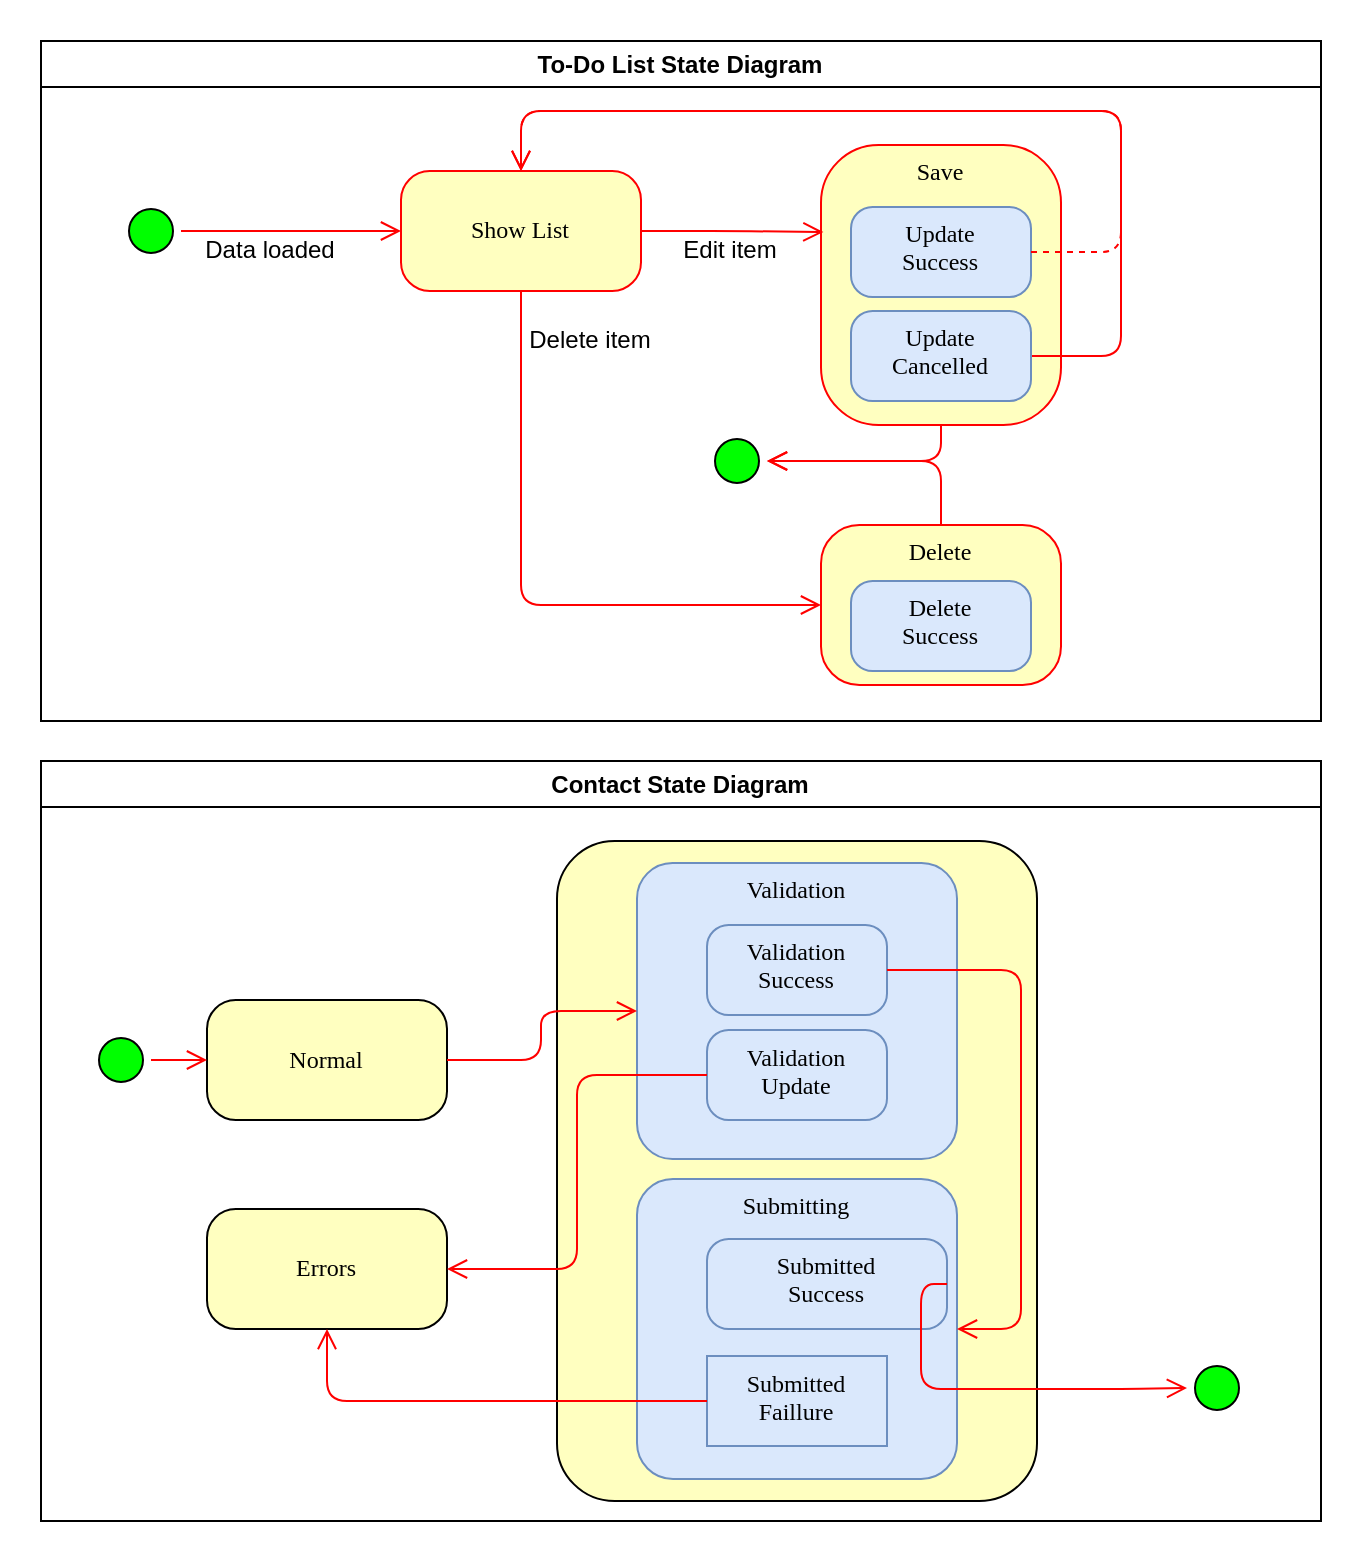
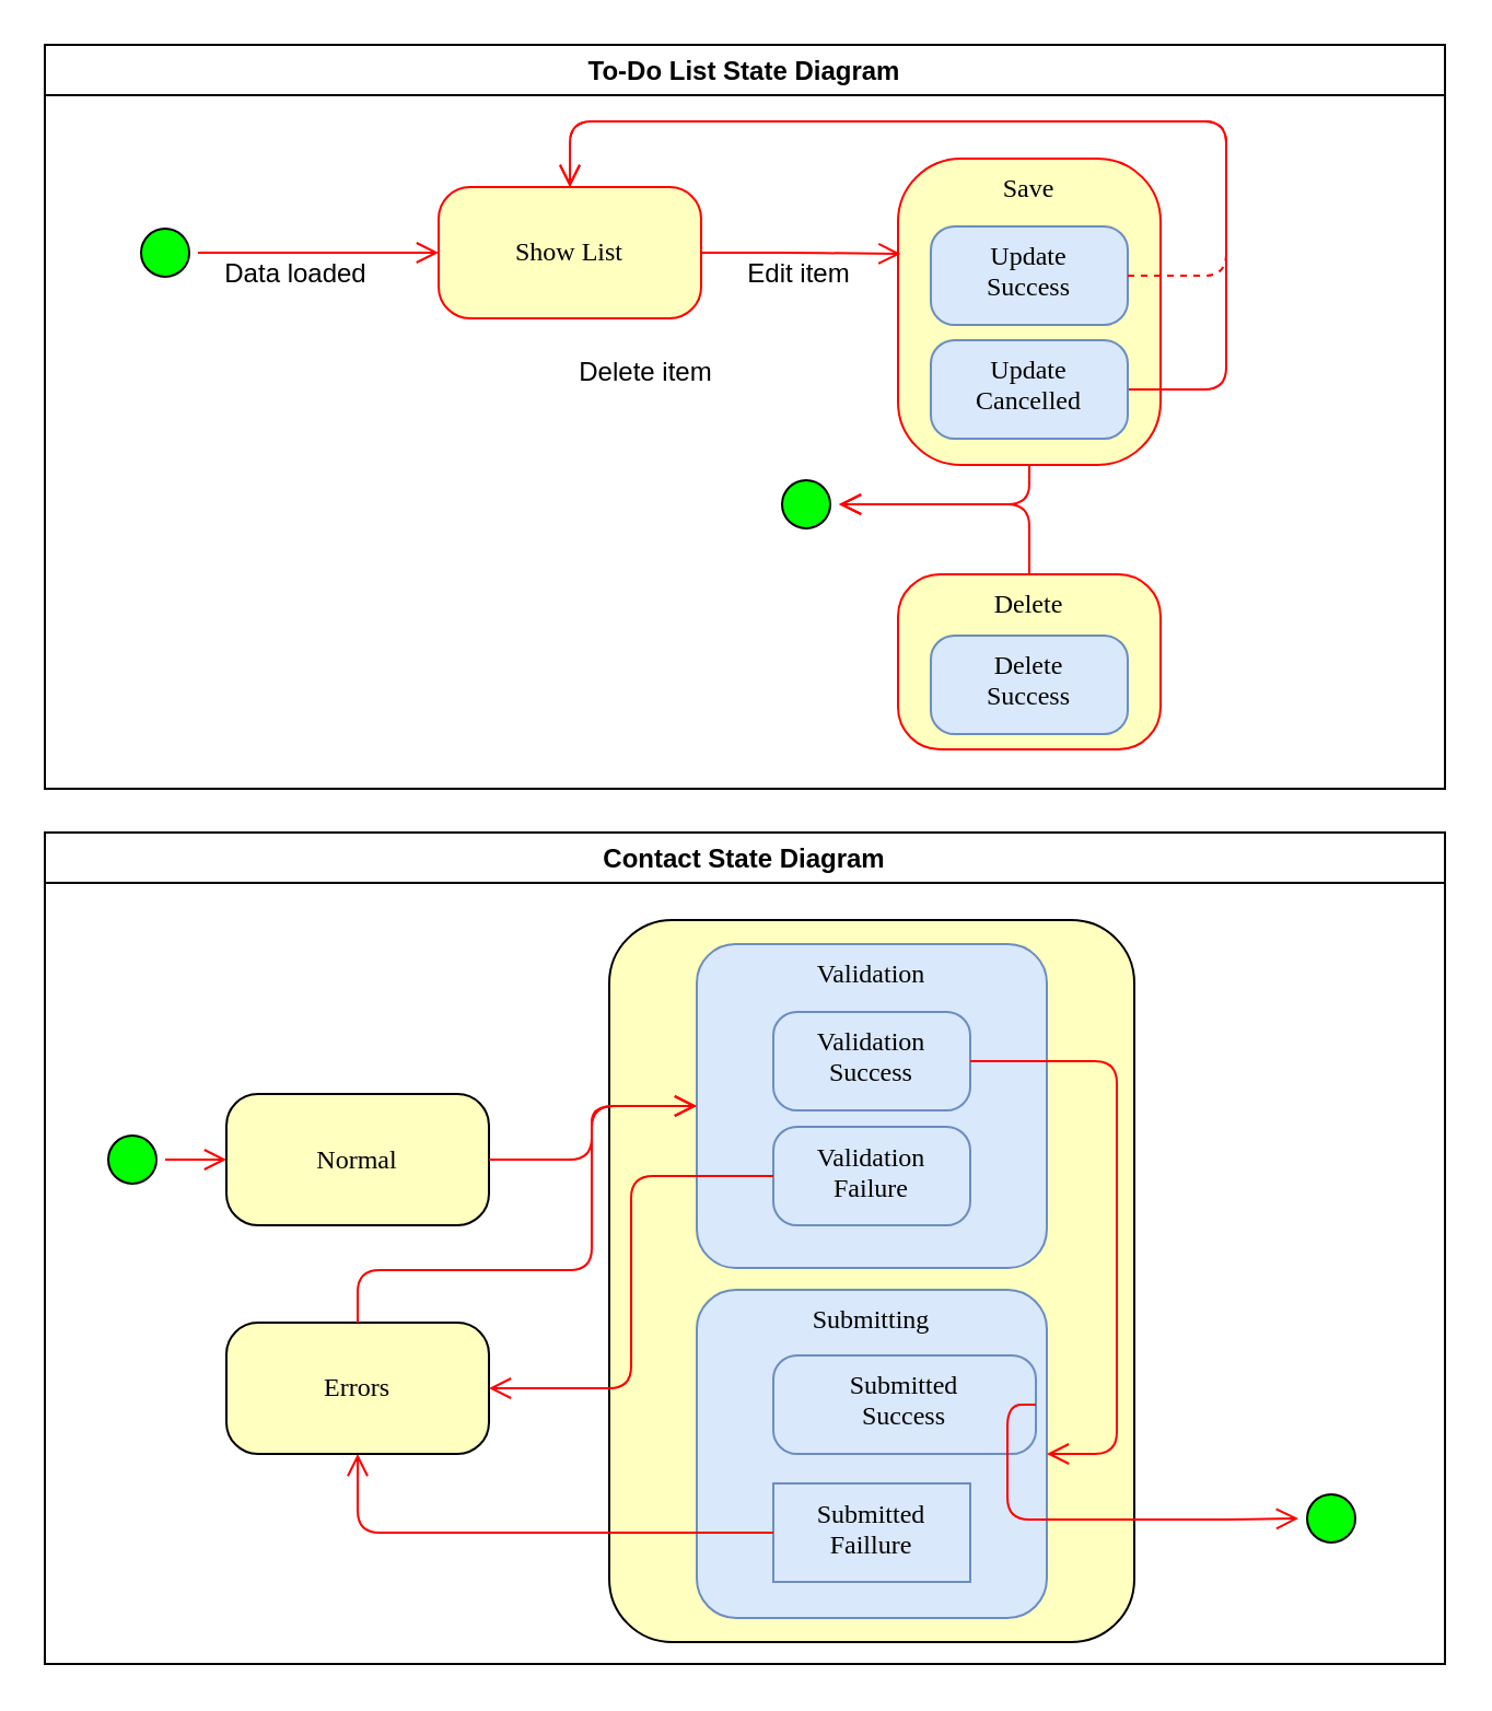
  <mxCell id="0" />
  <mxCell id="1" parent="0" />
  <mxCell id="2" value="" style="ellipse;html=1;shape=startState;fillColor=light-dark(#00ff00, #ededed);strokeColor=default;rounded=1;shadow=0;comic=0;labelBackgroundColor=none;fontFamily=Verdana;fontSize=12;fontColor=#000000;align=center;direction=south;" parent="1" vertex="1"><mxGeometry x="60" y="100" width="30" height="30" as="geometry" /></mxCell>
  <mxCell id="3" value="Show List" style="rounded=1;whiteSpace=wrap;html=1;arcSize=24;fillColor=#ffffc0;strokeColor=#ff0000;shadow=0;comic=0;labelBackgroundColor=none;fontFamily=Verdana;fontSize=12;fontColor=#000000;align=center;" parent="1" vertex="1"><mxGeometry x="200" y="85" width="120" height="60" as="geometry" /></mxCell>
  <mxCell id="4" style="edgeStyle=orthogonalEdgeStyle;html=1;labelBackgroundColor=none;endArrow=open;endSize=8;strokeColor=#ff0000;fontFamily=Verdana;fontSize=12;align=left;" parent="1" source="2" target="3" edge="1"><mxGeometry relative="1" as="geometry" /></mxCell>
  <mxCell id="5" value="Save" style="rounded=1;whiteSpace=wrap;html=1;arcSize=24;fillColor=#ffffc0;strokeColor=#ff0000;shadow=0;comic=0;labelBackgroundColor=none;fontFamily=Verdana;fontSize=12;fontColor=#000000;align=center;verticalAlign=top;" vertex="1" parent="1"><mxGeometry x="410" y="72" width="120" height="140" as="geometry" /></mxCell>
  <mxCell id="6" value="Data loaded" style="text;html=1;align=center;verticalAlign=middle;whiteSpace=wrap;rounded=0;" vertex="1" parent="1"><mxGeometry x="100" y="110" width="70" height="30" as="geometry" /></mxCell>
  <mxCell id="7" value="Edit item" style="text;html=1;align=center;verticalAlign=middle;whiteSpace=wrap;rounded=0;" vertex="1" parent="1"><mxGeometry x="330" y="110" width="70" height="30" as="geometry" /></mxCell>
  <mxCell id="8" style="edgeStyle=orthogonalEdgeStyle;html=1;labelBackgroundColor=none;endArrow=open;endSize=8;strokeColor=#ff0000;fontFamily=Verdana;fontSize=12;align=left;exitX=1;exitY=0.5;exitDx=0;exitDy=0;entryX=0.01;entryY=0.311;entryDx=0;entryDy=0;entryPerimeter=0;" edge="1" parent="1" source="3" target="5"><mxGeometry relative="1" as="geometry"><mxPoint x="330" y="155" as="sourcePoint" /><mxPoint x="410" y="115" as="targetPoint" /></mxGeometry></mxCell>
  <mxCell id="9" value="Update&lt;div&gt;Success&lt;/div&gt;" style="rounded=1;whiteSpace=wrap;html=1;arcSize=24;fillColor=#dae8fc;strokeColor=#6c8ebf;shadow=0;comic=0;labelBackgroundColor=none;fontFamily=Verdana;fontSize=12;align=center;verticalAlign=top;" vertex="1" parent="1"><mxGeometry x="425" y="103" width="90" height="45" as="geometry" /></mxCell>
  <mxCell id="10" style="edgeStyle=orthogonalEdgeStyle;html=1;labelBackgroundColor=none;endArrow=open;endSize=8;strokeColor=#ff0000;fontFamily=Verdana;fontSize=12;align=left;exitX=1;exitY=0.5;exitDx=0;exitDy=0;entryX=0.5;entryY=0;entryDx=0;entryDy=0;dashed=1;" edge="1" parent="1" source="9" target="3"><mxGeometry relative="1" as="geometry"><mxPoint x="530" y="114.5" as="sourcePoint" /><mxPoint x="640" y="114.5" as="targetPoint" /><Array as="points"><mxPoint x="560" y="126" /><mxPoint x="560" y="55" /><mxPoint x="260" y="55" /></Array></mxGeometry></mxCell>
  <mxCell id="11" style="edgeStyle=orthogonalEdgeStyle;html=1;labelBackgroundColor=none;endArrow=open;endSize=8;strokeColor=#ff0000;fontFamily=Verdana;fontSize=12;align=left;entryX=0.5;entryY=0;entryDx=0;entryDy=0;exitX=1;exitY=0.5;exitDx=0;exitDy=0;" edge="1" parent="1" source="15" target="3"><mxGeometry relative="1" as="geometry"><mxPoint x="530" y="204.5" as="sourcePoint" /><mxPoint x="640" y="204.5" as="targetPoint" /><Array as="points"><mxPoint x="560" y="178" /><mxPoint x="560" y="55" /><mxPoint x="260" y="55" /></Array></mxGeometry></mxCell>
  <mxCell id="12" value="Delete" style="rounded=1;whiteSpace=wrap;html=1;arcSize=24;fillColor=#ffffc0;strokeColor=#ff0000;shadow=0;comic=0;labelBackgroundColor=none;fontFamily=Verdana;fontSize=12;fontColor=#000000;align=center;verticalAlign=top;" vertex="1" parent="1"><mxGeometry x="410" y="262" width="120" height="80" as="geometry" /></mxCell>
  <mxCell id="13" value="Delete&lt;div&gt;Success&lt;/div&gt;" style="rounded=1;whiteSpace=wrap;html=1;arcSize=24;fillColor=#dae8fc;strokeColor=#6c8ebf;shadow=0;comic=0;labelBackgroundColor=none;fontFamily=Verdana;fontSize=12;align=center;verticalAlign=top;" vertex="1" parent="1"><mxGeometry x="425" y="290" width="90" height="45" as="geometry" /></mxCell>
- <mxCell id="14" style="edgeStyle=orthogonalEdgeStyle;html=1;labelBackgroundColor=none;endArrow=open;endSize=8;strokeColor=#ff0000;fontFamily=Verdana;fontSize=12;align=left;exitX=0.5;exitY=1;exitDx=0;exitDy=0;entryX=0;entryY=0.5;entryDx=0;entryDy=0;" edge="1" parent="1" source="3" target="12"><mxGeometry relative="1" as="geometry"><mxPoint x="330" y="145" as="sourcePoint" /><mxPoint x="420" y="145" as="targetPoint" /></mxGeometry></mxCell>
  <mxCell id="15" value="Update&lt;div&gt;Cancelled&lt;/div&gt;" style="rounded=1;whiteSpace=wrap;html=1;arcSize=24;fillColor=#dae8fc;strokeColor=#6c8ebf;shadow=0;comic=0;labelBackgroundColor=none;fontFamily=Verdana;fontSize=12;align=center;verticalAlign=top;" vertex="1" parent="1"><mxGeometry x="425" y="155" width="90" height="45" as="geometry" /></mxCell>
  <mxCell id="16" value="Delete item" style="text;html=1;align=center;verticalAlign=middle;whiteSpace=wrap;rounded=0;" vertex="1" parent="1"><mxGeometry x="260" y="155" width="70" height="30" as="geometry" /></mxCell>
  <mxCell id="17" style="edgeStyle=orthogonalEdgeStyle;html=1;labelBackgroundColor=none;endArrow=open;endSize=8;strokeColor=#ff0000;fontFamily=Verdana;fontSize=12;align=left;exitX=0.5;exitY=1;exitDx=0;exitDy=0;" edge="1" parent="1" source="5" target="20"><mxGeometry relative="1" as="geometry"><mxPoint x="450" y="239.5" as="sourcePoint" /><mxPoint x="620" y="230" as="targetPoint" /><Array as="points"><mxPoint x="470" y="230" /></Array></mxGeometry></mxCell>
  <mxCell id="18" style="edgeStyle=orthogonalEdgeStyle;html=1;labelBackgroundColor=none;endArrow=open;endSize=8;strokeColor=#ff0000;fontFamily=Verdana;fontSize=12;align=left;exitX=0.5;exitY=0;exitDx=0;exitDy=0;entryX=0.5;entryY=0;entryDx=0;entryDy=0;" edge="1" parent="1" source="12" target="20"><mxGeometry relative="1" as="geometry"><mxPoint x="480" y="157" as="sourcePoint" /><mxPoint x="470" y="224" as="targetPoint" /><Array as="points"><mxPoint x="470" y="230" /></Array></mxGeometry></mxCell>
  <mxCell id="19" value="To-Do List State Diagram" style="swimlane;" vertex="1" parent="1"><mxGeometry x="20" y="20" width="640" height="340" as="geometry"><mxRectangle x="430" y="190" width="90" height="30" as="alternateBounds" /></mxGeometry></mxCell>
  <mxCell id="20" value="" style="ellipse;html=1;shape=startState;fillColor=light-dark(#00ff00, #ededed);strokeColor=default;rounded=1;shadow=0;comic=0;labelBackgroundColor=none;fontFamily=Verdana;fontSize=12;fontColor=#000000;align=center;direction=south;perimeterSpacing=0;" vertex="1" parent="19"><mxGeometry x="333" y="195" width="30" height="30" as="geometry" /></mxCell>
  <mxCell id="21" value="Contact State Diagram" style="swimlane;" vertex="1" parent="1"><mxGeometry x="20" y="380" width="640" height="380" as="geometry"><mxRectangle x="430" y="190" width="90" height="30" as="alternateBounds" /></mxGeometry></mxCell>
  <mxCell id="22" value="" style="rounded=1;whiteSpace=wrap;html=1;arcSize=12;fillColor=#ffffc0;strokeColor=#000000;shadow=0;comic=0;labelBackgroundColor=none;fontFamily=Verdana;fontSize=12;fontColor=#000000;align=center;" vertex="1" parent="21"><mxGeometry x="258" y="40" width="240" height="330" as="geometry" /></mxCell>
  <mxCell id="23" value="Submitting" style="rounded=1;whiteSpace=wrap;html=1;arcSize=12;fillColor=#dae8fc;strokeColor=#6c8ebf;shadow=0;comic=0;labelBackgroundColor=none;fontFamily=Verdana;fontSize=12;align=center;verticalAlign=top;" vertex="1" parent="21"><mxGeometry x="298" y="209" width="160" height="150" as="geometry" /></mxCell>
  <mxCell id="24" value="" style="ellipse;html=1;shape=startState;fillColor=light-dark(#00ff00, #ededed);strokeColor=default;rounded=1;shadow=0;comic=0;labelBackgroundColor=none;fontFamily=Verdana;fontSize=12;fontColor=#000000;align=center;direction=south;" vertex="1" parent="21"><mxGeometry x="25" y="134.5" width="30" height="30" as="geometry" /></mxCell>
  <mxCell id="25" value="Normal" style="rounded=1;whiteSpace=wrap;html=1;arcSize=24;fillColor=#ffffc0;strokeColor=#000000;shadow=0;comic=0;labelBackgroundColor=none;fontFamily=Verdana;fontSize=12;fontColor=#000000;align=center;" vertex="1" parent="21"><mxGeometry x="83" y="119.5" width="120" height="60" as="geometry" /></mxCell>
  <mxCell id="26" style="edgeStyle=orthogonalEdgeStyle;html=1;labelBackgroundColor=none;endArrow=open;endSize=8;strokeColor=#ff0000;fontFamily=Verdana;fontSize=12;align=left;entryX=0;entryY=0.5;entryDx=0;entryDy=0;" edge="1" parent="21" source="24" target="25"><mxGeometry relative="1" as="geometry"><mxPoint x="60" y="150.5" as="sourcePoint" /><mxPoint x="80" y="151" as="targetPoint" /></mxGeometry></mxCell>
  <mxCell id="27" value="Errors" style="rounded=1;whiteSpace=wrap;html=1;arcSize=24;fillColor=#ffffc0;strokeColor=#000000;shadow=0;comic=0;labelBackgroundColor=none;fontFamily=Verdana;fontSize=12;fontColor=#000000;align=center;" vertex="1" parent="21"><mxGeometry x="83" y="224" width="120" height="60" as="geometry" /></mxCell>
  <mxCell id="28" value="Submitted&lt;div&gt;Success&lt;/div&gt;" style="rounded=1;whiteSpace=wrap;html=1;arcSize=24;fillColor=#dae8fc;strokeColor=#6c8ebf;shadow=0;comic=0;labelBackgroundColor=none;fontFamily=Verdana;fontSize=12;align=center;verticalAlign=top;" vertex="1" parent="21"><mxGeometry x="333" y="239" width="120" height="45" as="geometry" /></mxCell>
  <mxCell id="29" value="Submitted&lt;div&gt;Faillure&lt;/div&gt;" style="whiteSpace=wrap;html=1;arcSize=24;fillColor=#dae8fc;strokeColor=#6c8ebf;shadow=0;comic=0;labelBackgroundColor=none;fontFamily=Verdana;fontSize=12;align=center;verticalAlign=top;rounded=0;" vertex="1" parent="21"><mxGeometry x="333" y="297.5" width="90" height="45" as="geometry" /></mxCell>
  <mxCell id="30" value="Validation" style="rounded=1;whiteSpace=wrap;html=1;arcSize=12;fillColor=#dae8fc;strokeColor=#6c8ebf;shadow=0;comic=0;labelBackgroundColor=none;fontFamily=Verdana;fontSize=12;align=center;verticalAlign=top;" vertex="1" parent="21"><mxGeometry x="298" y="51" width="160" height="148" as="geometry" /></mxCell>
  <mxCell id="31" value="Validation&lt;div&gt;Success&lt;/div&gt;" style="rounded=1;whiteSpace=wrap;html=1;arcSize=24;fillColor=#dae8fc;strokeColor=#6c8ebf;shadow=0;comic=0;labelBackgroundColor=none;fontFamily=Verdana;fontSize=12;align=center;verticalAlign=top;" vertex="1" parent="21"><mxGeometry x="333" y="82" width="90" height="45" as="geometry" /></mxCell>
- <mxCell id="32" value="Validation&lt;div&gt;Update&lt;/div&gt;" style="rounded=1;whiteSpace=wrap;html=1;arcSize=24;fillColor=#dae8fc;strokeColor=#6c8ebf;shadow=0;comic=0;labelBackgroundColor=none;fontFamily=Verdana;fontSize=12;align=center;verticalAlign=top;" vertex="1" parent="21"><mxGeometry x="333" y="134.5" width="90" height="45" as="geometry" /></mxCell>
+ <mxCell id="32" value="Validation&lt;div&gt;Failure&lt;/div&gt;" style="rounded=1;whiteSpace=wrap;html=1;arcSize=24;fillColor=#dae8fc;strokeColor=#6c8ebf;shadow=0;comic=0;labelBackgroundColor=none;fontFamily=Verdana;fontSize=12;align=center;verticalAlign=top;" vertex="1" parent="21"><mxGeometry x="333" y="134.5" width="90" height="45" as="geometry" /></mxCell>
  <mxCell id="33" style="edgeStyle=orthogonalEdgeStyle;html=1;labelBackgroundColor=none;endArrow=open;endSize=8;strokeColor=#ff0000;fontFamily=Verdana;fontSize=12;align=left;exitX=1;exitY=0.5;exitDx=0;exitDy=0;entryX=0;entryY=0.5;entryDx=0;entryDy=0;" edge="1" parent="21" source="25" target="30"><mxGeometry relative="1" as="geometry"><mxPoint x="48" y="160.5" as="sourcePoint" /><mxPoint x="256" y="190" as="targetPoint" /><Array as="points"><mxPoint x="250" y="150" /><mxPoint x="250" y="125" /></Array></mxGeometry></mxCell>
  <mxCell id="34" style="edgeStyle=orthogonalEdgeStyle;html=1;labelBackgroundColor=none;endArrow=open;endSize=8;strokeColor=#ff0000;fontFamily=Verdana;fontSize=12;align=left;entryX=1;entryY=0.5;entryDx=0;entryDy=0;exitX=1;exitY=0.5;exitDx=0;exitDy=0;" edge="1" parent="21" source="31" target="23"><mxGeometry relative="1" as="geometry"><mxPoint x="530" y="134.5" as="sourcePoint" /><mxPoint x="587" y="174.5" as="targetPoint" /><Array as="points"><mxPoint x="490" y="105" /><mxPoint x="490" y="284" /></Array></mxGeometry></mxCell>
  <mxCell id="35" style="edgeStyle=orthogonalEdgeStyle;html=1;labelBackgroundColor=none;endArrow=open;endSize=8;strokeColor=#ff0000;fontFamily=Verdana;fontSize=12;align=left;entryX=1;entryY=0.5;entryDx=0;entryDy=0;exitX=0;exitY=0.5;exitDx=0;exitDy=0;" edge="1" parent="21" source="32" target="27"><mxGeometry relative="1" as="geometry"><mxPoint x="213" y="160" as="sourcePoint" /><mxPoint x="270" y="200" as="targetPoint" /></mxGeometry></mxCell>
+ <mxCell id="36" style="edgeStyle=orthogonalEdgeStyle;html=1;labelBackgroundColor=none;endArrow=open;endSize=8;strokeColor=#ff0000;fontFamily=Verdana;fontSize=12;align=left;entryX=0;entryY=0.5;entryDx=0;entryDy=0;exitX=0.5;exitY=0;exitDx=0;exitDy=0;" edge="1" parent="21" source="27" target="30"><mxGeometry relative="1" as="geometry"><mxPoint x="223" y="170" as="sourcePoint" /><mxPoint x="280" y="210" as="targetPoint" /><Array as="points"><mxPoint x="143" y="200" /><mxPoint x="250" y="200" /><mxPoint x="250" y="125" /></Array></mxGeometry></mxCell>
  <mxCell id="37" style="edgeStyle=orthogonalEdgeStyle;html=1;labelBackgroundColor=none;endArrow=open;endSize=8;strokeColor=#ff0000;fontFamily=Verdana;fontSize=12;align=left;entryX=0.5;entryY=1;entryDx=0;entryDy=0;" edge="1" parent="21" source="29" target="27"><mxGeometry relative="1" as="geometry"><mxPoint x="233" y="180" as="sourcePoint" /><mxPoint x="290" y="220" as="targetPoint" /></mxGeometry></mxCell>
  <mxCell id="38" value="" style="ellipse;html=1;shape=startState;fillColor=light-dark(#00ff00, #ededed);strokeColor=default;rounded=1;shadow=0;comic=0;labelBackgroundColor=none;fontFamily=Verdana;fontSize=12;fontColor=#000000;align=center;direction=south;" vertex="1" parent="21"><mxGeometry x="573" y="298.5" width="30" height="30" as="geometry" /></mxCell>
  <mxCell id="39" style="edgeStyle=orthogonalEdgeStyle;html=1;labelBackgroundColor=none;endArrow=open;endSize=8;strokeColor=#ff0000;fontFamily=Verdana;fontSize=12;align=left;exitX=1;exitY=0.5;exitDx=0;exitDy=0;entryX=0.5;entryY=1;entryDx=0;entryDy=0;" edge="1" parent="21" source="28" target="38"><mxGeometry relative="1" as="geometry"><mxPoint x="510" y="330" as="sourcePoint" /><mxPoint x="563" y="370" as="targetPoint" /><Array as="points"><mxPoint x="440" y="262" /><mxPoint x="440" y="314" /><mxPoint x="540" y="314" /></Array></mxGeometry></mxCell>
